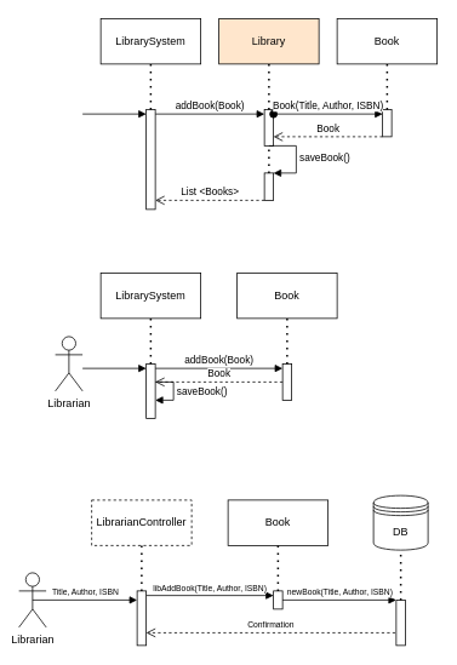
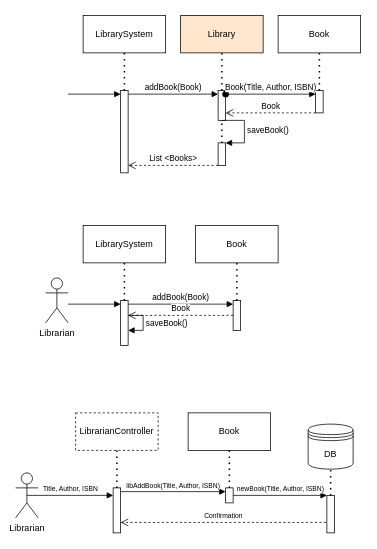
  <mxCell id="0" />
  <mxCell id="1" parent="0" />
  <mxCell id="2" value="" style="html=1;points=[[0,0,0,0,5],[0,1,0,0,-5],[1,0,0,0,5],[1,1,0,0,-5]];perimeter=orthogonalPerimeter;outlineConnect=0;targetShapes=umlLifeline;portConstraint=eastwest;newEdgeStyle={&quot;curved&quot;:0,&quot;rounded&quot;:0};" vertex="1" parent="1"><mxGeometry x="420" y="120" width="10" height="30" as="geometry" /></mxCell>
  <mxCell id="3" value="addBook(Book)" style="html=1;verticalAlign=bottom;endArrow=block;curved=0;rounded=0;entryX=0;entryY=0;entryDx=0;entryDy=5;exitX=1;exitY=0;exitDx=0;exitDy=5;exitPerimeter=0;entryPerimeter=0;" edge="1" target="4" parent="1" source="10"><mxGeometry relative="1" as="geometry"><mxPoint x="300" y="125" as="sourcePoint" /></mxGeometry></mxCell>
  <mxCell id="4" value="" style="html=1;points=[[0,0,0,0,5],[0,1,0,0,-5],[1,0,0,0,5],[1,1,0,0,-5]];perimeter=orthogonalPerimeter;outlineConnect=0;targetShapes=umlLifeline;portConstraint=eastwest;newEdgeStyle={&quot;curved&quot;:0,&quot;rounded&quot;:0};" vertex="1" parent="1"><mxGeometry x="290" y="120" width="10" height="40" as="geometry" /></mxCell>
  <mxCell id="5" value="Library" style="html=1;whiteSpace=wrap;fillColor=#ffe6cc;" vertex="1" parent="1"><mxGeometry x="240" y="20" width="110" height="50" as="geometry" /></mxCell>
  <mxCell id="6" value="Book" style="html=1;whiteSpace=wrap;" vertex="1" parent="1"><mxGeometry x="370" y="20" width="110" height="50" as="geometry" /></mxCell>
  <mxCell id="7" value="LibrarySystem" style="html=1;whiteSpace=wrap;" vertex="1" parent="1"><mxGeometry x="110" y="20" width="110" height="50" as="geometry" /></mxCell>
  <mxCell id="8" value="" style="endArrow=none;dashed=1;html=1;dashPattern=1 3;strokeWidth=2;rounded=0;entryX=0.5;entryY=1;entryDx=0;entryDy=0;" edge="1" parent="1" source="4" target="5"><mxGeometry width="50" height="50" relative="1" as="geometry"><mxPoint x="180" y="190" as="sourcePoint" /><mxPoint x="230" y="140" as="targetPoint" /></mxGeometry></mxCell>
  <mxCell id="9" value="" style="endArrow=none;dashed=1;html=1;dashPattern=1 3;strokeWidth=2;rounded=0;entryX=0.5;entryY=1;entryDx=0;entryDy=0;" edge="1" parent="1" source="2" target="6"><mxGeometry width="50" height="50" relative="1" as="geometry"><mxPoint x="360" y="290" as="sourcePoint" /><mxPoint x="410" y="240" as="targetPoint" /></mxGeometry></mxCell>
  <mxCell id="10" value="" style="html=1;points=[[0,0,0,0,5],[0,1,0,0,-5],[1,0,0,0,5],[1,1,0,0,-5]];perimeter=orthogonalPerimeter;outlineConnect=0;targetShapes=umlLifeline;portConstraint=eastwest;newEdgeStyle={&quot;curved&quot;:0,&quot;rounded&quot;:0};" vertex="1" parent="1"><mxGeometry x="160" y="120" width="10" height="110" as="geometry" /></mxCell>
  <mxCell id="11" value="" style="html=1;verticalAlign=bottom;endArrow=block;curved=0;rounded=0;entryX=0;entryY=0;entryDx=0;entryDy=5;" edge="1" target="10" parent="1"><mxGeometry relative="1" as="geometry"><mxPoint x="90" y="125" as="sourcePoint" /></mxGeometry></mxCell>
  <mxCell id="12" value="Book(Title, Author, ISBN)" style="html=1;verticalAlign=bottom;startArrow=oval;startFill=1;endArrow=block;startSize=8;curved=0;rounded=0;exitX=1;exitY=0;exitDx=0;exitDy=5;exitPerimeter=0;entryX=0;entryY=0;entryDx=0;entryDy=5;entryPerimeter=0;" edge="1" parent="1" source="4" target="2"><mxGeometry width="60" relative="1" as="geometry"><mxPoint x="340" y="150" as="sourcePoint" /><mxPoint x="400" y="150" as="targetPoint" /></mxGeometry></mxCell>
  <mxCell id="13" value="Book" style="html=1;verticalAlign=bottom;endArrow=open;dashed=1;endSize=8;curved=0;rounded=0;" edge="1" parent="1" source="2"><mxGeometry relative="1" as="geometry"><mxPoint x="380" y="150" as="sourcePoint" /><mxPoint x="300" y="150" as="targetPoint" /></mxGeometry></mxCell>
  <mxCell id="14" value="" style="html=1;points=[[0,0,0,0,5],[0,1,0,0,-5],[1,0,0,0,5],[1,1,0,0,-5]];perimeter=orthogonalPerimeter;outlineConnect=0;targetShapes=umlLifeline;portConstraint=eastwest;newEdgeStyle={&quot;curved&quot;:0,&quot;rounded&quot;:0};" vertex="1" parent="1"><mxGeometry x="290" y="190" width="10" height="30" as="geometry" /></mxCell>
  <mxCell id="15" value="saveBook()" style="html=1;align=left;spacingLeft=2;endArrow=block;rounded=0;edgeStyle=orthogonalEdgeStyle;curved=0;rounded=0;" edge="1" target="14" parent="1"><mxGeometry relative="1" as="geometry"><mxPoint x="295" y="160" as="sourcePoint" /><Array as="points"><mxPoint x="325" y="190" /></Array></mxGeometry></mxCell>
  <mxCell id="16" value="List &amp;lt;Books&amp;gt;" style="html=1;verticalAlign=bottom;endArrow=open;dashed=1;endSize=8;curved=0;rounded=0;" edge="1" parent="1" target="10"><mxGeometry relative="1" as="geometry"><mxPoint x="290" y="220" as="sourcePoint" /><mxPoint x="220" y="220" as="targetPoint" /></mxGeometry></mxCell>
  <mxCell id="17" value="Librarian" style="shape=umlActor;verticalLabelPosition=bottom;verticalAlign=top;html=1;" vertex="1" parent="1"><mxGeometry x="60" y="370" width="30" height="60" as="geometry" /></mxCell>
  <mxCell id="18" value="" style="endArrow=none;dashed=1;html=1;dashPattern=1 3;strokeWidth=2;rounded=0;entryX=0.5;entryY=1;entryDx=0;entryDy=0;" edge="1" parent="1" source="10" target="7"><mxGeometry width="50" height="50" relative="1" as="geometry"><mxPoint x="80" y="190" as="sourcePoint" /><mxPoint x="130" y="140" as="targetPoint" /></mxGeometry></mxCell>
  <mxCell id="19" value="" style="endArrow=none;dashed=1;html=1;dashPattern=1 3;strokeWidth=2;rounded=0;" edge="1" parent="1" source="14" target="4"><mxGeometry width="50" height="50" relative="1" as="geometry"><mxPoint x="220" y="340" as="sourcePoint" /><mxPoint x="270" y="290" as="targetPoint" /></mxGeometry></mxCell>
  <mxCell id="20" value="" style="html=1;points=[[0,0,0,0,5],[0,1,0,0,-5],[1,0,0,0,5],[1,1,0,0,-5]];perimeter=orthogonalPerimeter;outlineConnect=0;targetShapes=umlLifeline;portConstraint=eastwest;newEdgeStyle={&quot;curved&quot;:0,&quot;rounded&quot;:0};" vertex="1" parent="1"><mxGeometry x="310" y="400" width="10" height="40" as="geometry" /></mxCell>
  <mxCell id="21" value="addBook(Book)" style="html=1;verticalAlign=bottom;endArrow=block;curved=0;rounded=0;exitX=1;exitY=0;exitDx=0;exitDy=5;exitPerimeter=0;" edge="1" parent="1" source="25" target="20"><mxGeometry relative="1" as="geometry"><mxPoint x="300" y="405" as="sourcePoint" /><mxPoint x="290" y="405" as="targetPoint" /></mxGeometry></mxCell>
  <mxCell id="22" value="Book" style="html=1;whiteSpace=wrap;" vertex="1" parent="1"><mxGeometry x="260" y="300" width="110" height="50" as="geometry" /></mxCell>
  <mxCell id="23" value="LibrarySystem" style="html=1;whiteSpace=wrap;" vertex="1" parent="1"><mxGeometry x="110" y="300" width="110" height="50" as="geometry" /></mxCell>
  <mxCell id="24" value="" style="endArrow=none;dashed=1;html=1;dashPattern=1 3;strokeWidth=2;rounded=0;entryX=0.5;entryY=1;entryDx=0;entryDy=0;" edge="1" parent="1" source="20" target="22"><mxGeometry width="50" height="50" relative="1" as="geometry"><mxPoint x="250" y="570" as="sourcePoint" /><mxPoint x="300" y="520" as="targetPoint" /></mxGeometry></mxCell>
  <mxCell id="25" value="" style="html=1;points=[[0,0,0,0,5],[0,1,0,0,-5],[1,0,0,0,5],[1,1,0,0,-5]];perimeter=orthogonalPerimeter;outlineConnect=0;targetShapes=umlLifeline;portConstraint=eastwest;newEdgeStyle={&quot;curved&quot;:0,&quot;rounded&quot;:0};" vertex="1" parent="1"><mxGeometry x="160" y="400" width="10" height="60" as="geometry" /></mxCell>
  <mxCell id="26" value="" style="html=1;verticalAlign=bottom;endArrow=block;curved=0;rounded=0;entryX=0;entryY=0;entryDx=0;entryDy=5;" edge="1" parent="1" target="25"><mxGeometry relative="1" as="geometry"><mxPoint x="90" y="405" as="sourcePoint" /></mxGeometry></mxCell>
  <mxCell id="27" value="Book" style="html=1;verticalAlign=bottom;endArrow=open;dashed=1;endSize=8;curved=0;rounded=0;" edge="1" parent="1" source="20" target="25"><mxGeometry relative="1" as="geometry"><mxPoint x="380" y="430" as="sourcePoint" /><mxPoint x="300" y="430" as="targetPoint" /></mxGeometry></mxCell>
  <mxCell id="28" value="saveBook()" style="html=1;align=left;spacingLeft=2;endArrow=block;rounded=0;edgeStyle=orthogonalEdgeStyle;curved=0;rounded=0;" edge="1" parent="1" target="25" source="25"><mxGeometry relative="1" as="geometry"><mxPoint x="295" y="440" as="sourcePoint" /><Array as="points" /><mxPoint x="300" y="470" as="targetPoint" /></mxGeometry></mxCell>
  <mxCell id="29" value="" style="endArrow=none;dashed=1;html=1;dashPattern=1 3;strokeWidth=2;rounded=0;entryX=0.5;entryY=1;entryDx=0;entryDy=0;" edge="1" parent="1" source="25" target="23"><mxGeometry width="50" height="50" relative="1" as="geometry"><mxPoint x="80" y="470" as="sourcePoint" /><mxPoint x="130" y="420" as="targetPoint" /></mxGeometry></mxCell>
  <mxCell id="30" value="Librarian" style="shape=umlActor;verticalLabelPosition=bottom;verticalAlign=top;html=1;" vertex="1" parent="1"><mxGeometry x="20" y="630" width="30" height="60" as="geometry" /></mxCell>
  <mxCell id="31" value="" style="html=1;points=[[0,0,0,0,5],[0,1,0,0,-5],[1,0,0,0,5],[1,1,0,0,-5]];perimeter=orthogonalPerimeter;outlineConnect=0;targetShapes=umlLifeline;portConstraint=eastwest;newEdgeStyle={&quot;curved&quot;:0,&quot;rounded&quot;:0};" vertex="1" parent="1"><mxGeometry x="300" y="650" width="10" height="20" as="geometry" /></mxCell>
  <mxCell id="32" value="libAddBook(Title, Author, ISBN)" style="html=1;verticalAlign=bottom;endArrow=block;curved=0;rounded=0;exitX=1;exitY=0;exitDx=0;exitDy=5;exitPerimeter=0;fontSize=9;" edge="1" parent="1" source="36" target="31"><mxGeometry relative="1" as="geometry"><mxPoint x="290" y="655" as="sourcePoint" /><mxPoint x="280" y="655" as="targetPoint" /></mxGeometry></mxCell>
  <mxCell id="33" value="Book" style="html=1;whiteSpace=wrap;" vertex="1" parent="1"><mxGeometry x="250" y="550" width="110" height="50" as="geometry" /></mxCell>
  <mxCell id="34" value="LibrarianController" style="html=1;whiteSpace=wrap;dashed=1;" vertex="1" parent="1"><mxGeometry x="100" y="550" width="110" height="50" as="geometry" /></mxCell>
  <mxCell id="35" value="" style="endArrow=none;dashed=1;html=1;dashPattern=1 3;strokeWidth=2;rounded=0;entryX=0.5;entryY=1;entryDx=0;entryDy=0;" edge="1" parent="1" source="31" target="33"><mxGeometry width="50" height="50" relative="1" as="geometry"><mxPoint x="240" y="820" as="sourcePoint" /><mxPoint x="290" y="770" as="targetPoint" /></mxGeometry></mxCell>
  <mxCell id="36" value="" style="html=1;points=[[0,0,0,0,5],[0,1,0,0,-5],[1,0,0,0,5],[1,1,0,0,-5]];perimeter=orthogonalPerimeter;outlineConnect=0;targetShapes=umlLifeline;portConstraint=eastwest;newEdgeStyle={&quot;curved&quot;:0,&quot;rounded&quot;:0};" vertex="1" parent="1"><mxGeometry x="150" y="650" width="10" height="60" as="geometry" /></mxCell>
  <mxCell id="37" value="" style="endArrow=none;dashed=1;html=1;dashPattern=1 3;strokeWidth=2;rounded=0;entryX=0.5;entryY=1;entryDx=0;entryDy=0;" edge="1" parent="1" source="36" target="34"><mxGeometry width="50" height="50" relative="1" as="geometry"><mxPoint x="70" y="720" as="sourcePoint" /><mxPoint x="120" y="670" as="targetPoint" /></mxGeometry></mxCell>
  <mxCell id="38" value="newBook(Title, Author, ISBN)" style="html=1;verticalAlign=bottom;endArrow=block;curved=0;rounded=0;fontSize=9;" edge="1" parent="1" source="31" target="40"><mxGeometry width="80" relative="1" as="geometry"><mxPoint x="360" y="660" as="sourcePoint" /><mxPoint x="410" y="660" as="targetPoint" /></mxGeometry></mxCell>
- <mxCell id="39" value="DB" style="shape=datastore;whiteSpace=wrap;html=1;" vertex="1" parent="1"><mxGeometry x="410" y="545" width="60" height="60" as="geometry" /></mxCell>
+ <mxCell id="39" value="DB" style="shape=datastore;whiteSpace=wrap;html=1;" vertex="1" parent="1"><mxGeometry x="410" y="565" width="60" height="60" as="geometry" /></mxCell>
  <mxCell id="40" value="" style="html=1;points=[[0,0,0,0,5],[0,1,0,0,-5],[1,0,0,0,5],[1,1,0,0,-5]];perimeter=orthogonalPerimeter;outlineConnect=0;targetShapes=umlLifeline;portConstraint=eastwest;newEdgeStyle={&quot;curved&quot;:0,&quot;rounded&quot;:0};" vertex="1" parent="1"><mxGeometry x="435" y="660" width="10" height="50" as="geometry" /></mxCell>
  <mxCell id="41" value="" style="endArrow=none;dashed=1;html=1;dashPattern=1 3;strokeWidth=2;rounded=0;" edge="1" parent="1" source="40" target="39"><mxGeometry width="50" height="50" relative="1" as="geometry"><mxPoint x="500" y="690" as="sourcePoint" /><mxPoint x="550" y="640" as="targetPoint" /></mxGeometry></mxCell>
  <mxCell id="42" value="Confirmation" style="html=1;verticalAlign=bottom;endArrow=open;dashed=1;endSize=8;curved=0;rounded=0;exitX=-0.107;exitY=0.721;exitDx=0;exitDy=0;exitPerimeter=0;fontSize=9;" edge="1" parent="1" source="40" target="36"><mxGeometry relative="1" as="geometry"><mxPoint x="280" y="700" as="sourcePoint" /><mxPoint x="200" y="700" as="targetPoint" /></mxGeometry></mxCell>
  <mxCell id="43" value="Title, Author, ISBN" style="html=1;verticalAlign=bottom;endArrow=block;curved=0;rounded=0;exitX=0.5;exitY=0.5;exitDx=0;exitDy=0;exitPerimeter=0;fontSize=9;" edge="1" parent="1" source="30" target="36"><mxGeometry width="80" relative="1" as="geometry"><mxPoint x="80" y="660" as="sourcePoint" /><mxPoint x="160" y="660" as="targetPoint" /></mxGeometry></mxCell>
